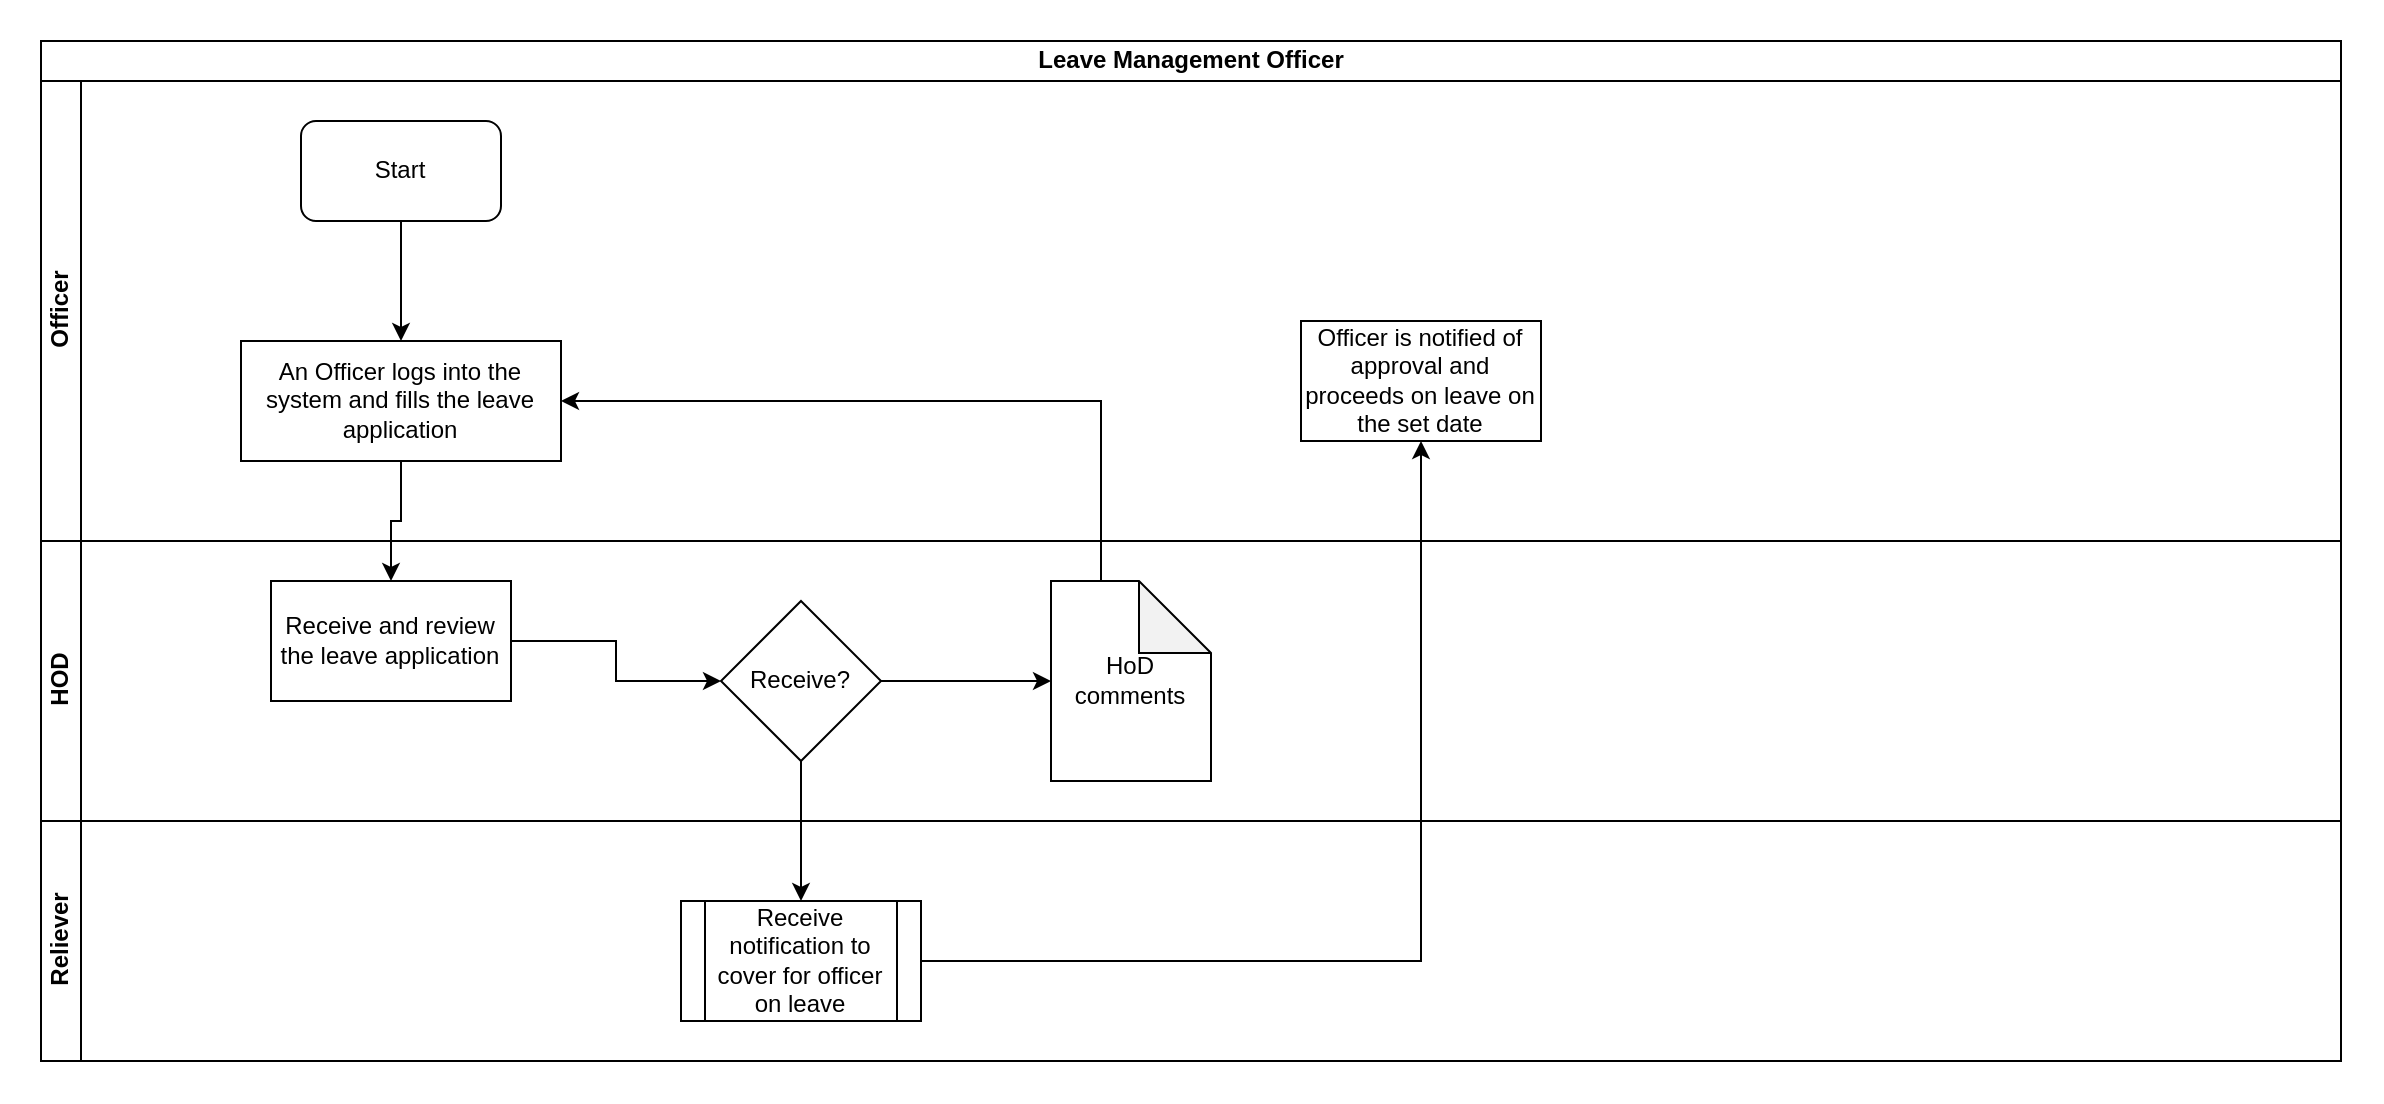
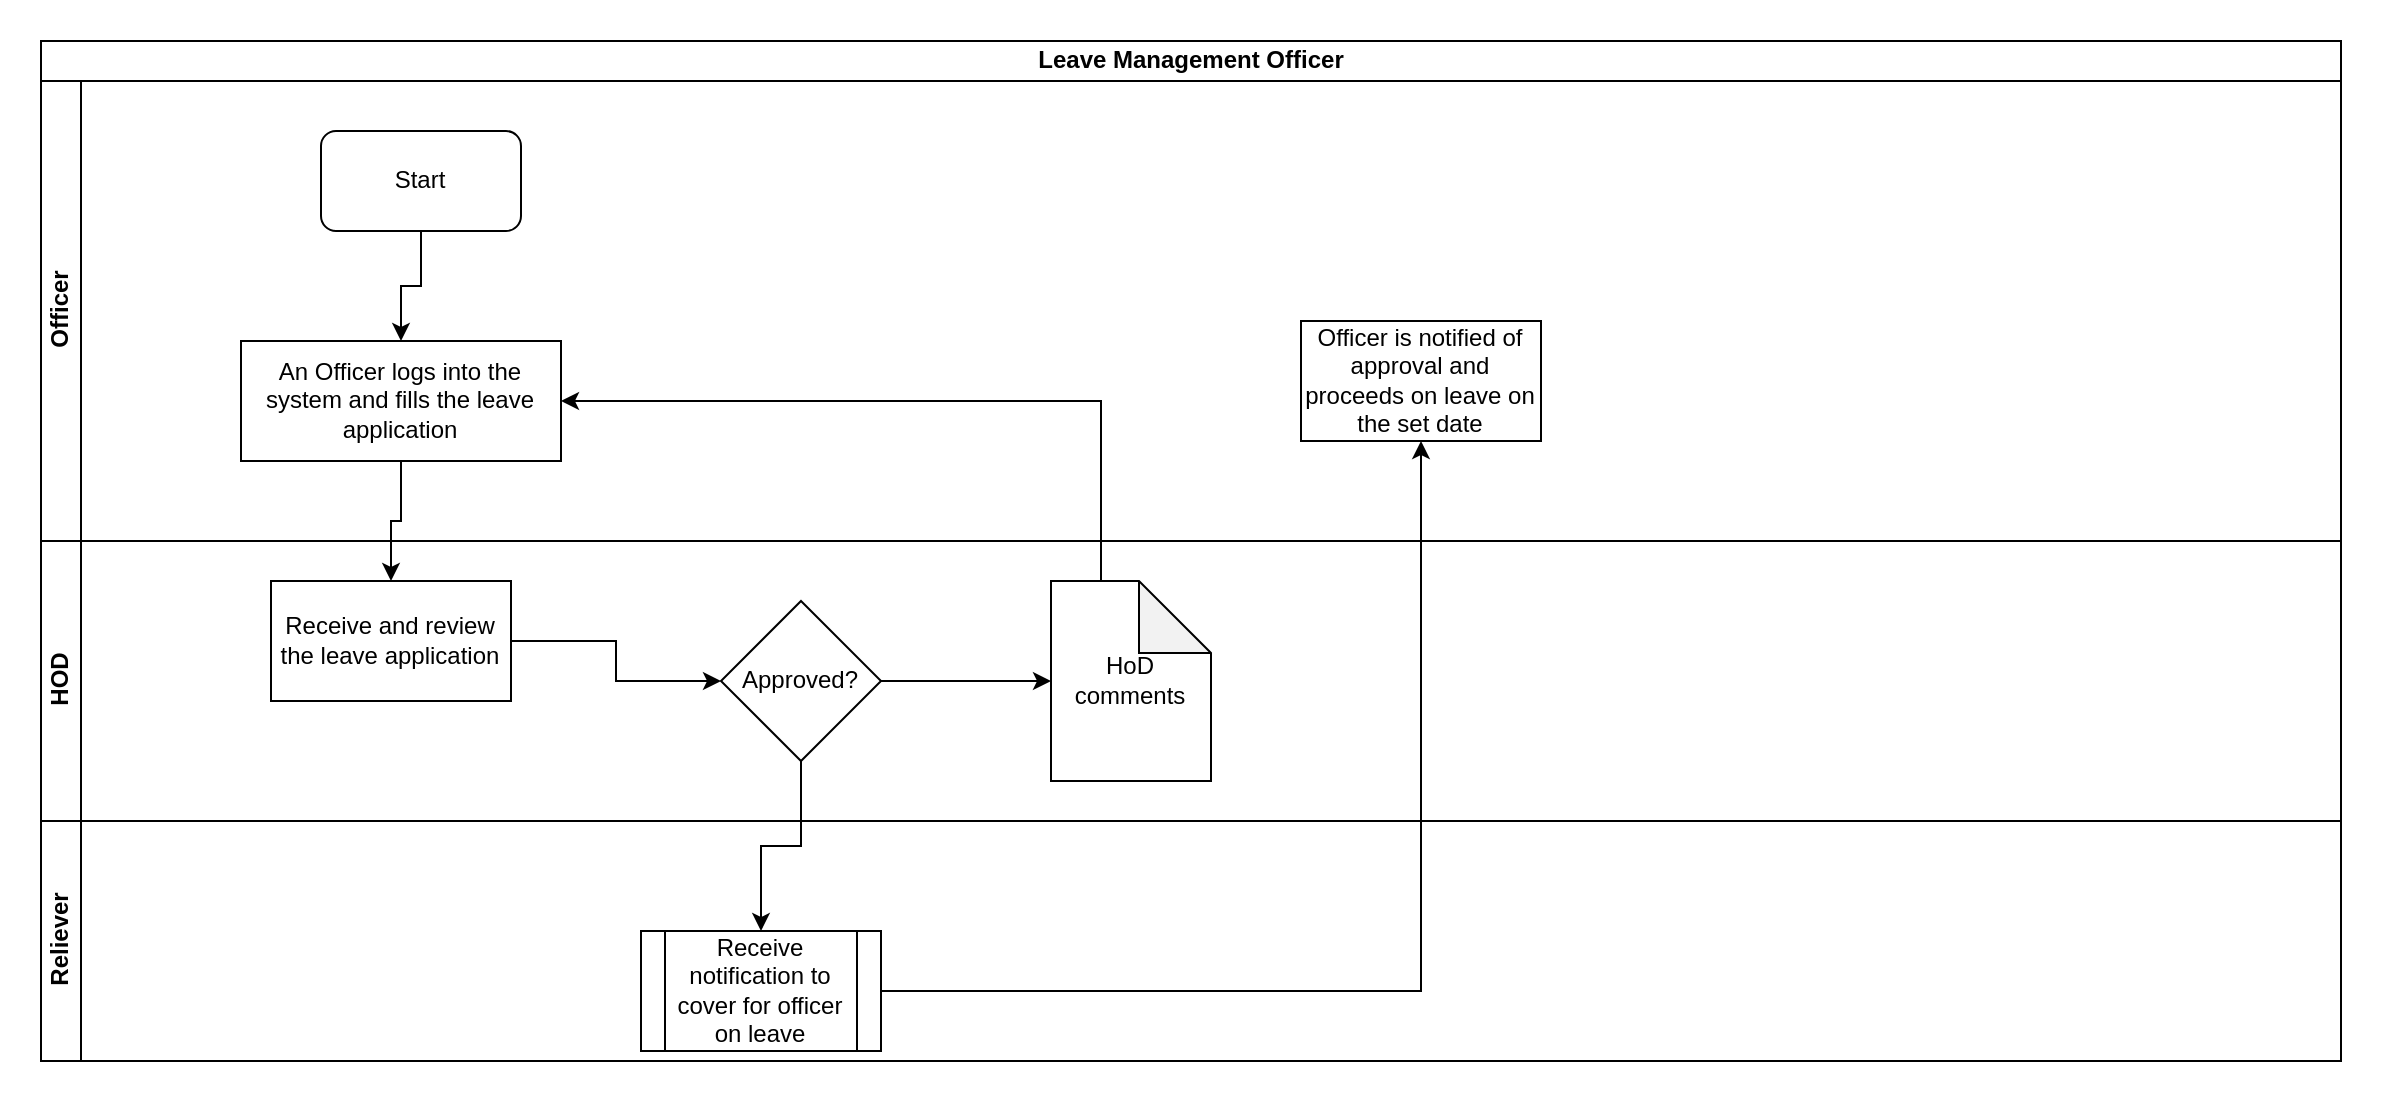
  <mxCell id="0" />
  <mxCell id="1" parent="0" />
  <mxCell id="2" value="Leave Management Officer" style="swimlane;html=1;childLayout=stackLayout;resizeParent=1;resizeParentMax=0;horizontal=1;startSize=20;horizontalStack=0;" vertex="1" parent="1"><mxGeometry x="20" y="20" width="1150" height="510" as="geometry" /></mxCell>
  <mxCell id="3" value="Officer" style="swimlane;html=1;startSize=20;horizontal=0;" vertex="1" parent="2"><mxGeometry y="20" width="1150" height="230" as="geometry" /></mxCell>
- <mxCell id="4" value="Start" style="rounded=1;whiteSpace=wrap;html=1;" vertex="1" parent="3"><mxGeometry x="130" y="20" width="100" height="50" as="geometry" /></mxCell>
+ <mxCell id="4" value="Start" style="rounded=1;whiteSpace=wrap;html=1;" vertex="1" parent="3"><mxGeometry x="140" y="25" width="100" height="50" as="geometry" /></mxCell>
  <mxCell id="5" value="An Officer logs into the system and fills the leave application" style="rounded=0;whiteSpace=wrap;html=1;" vertex="1" parent="3"><mxGeometry x="100" y="130" width="160" height="60" as="geometry" /></mxCell>
  <mxCell id="6" value="" style="edgeStyle=orthogonalEdgeStyle;rounded=0;orthogonalLoop=1;jettySize=auto;html=1;entryX=0.5;entryY=0;entryDx=0;entryDy=0;" edge="1" parent="3" source="4" target="5"><mxGeometry relative="1" as="geometry"><mxPoint x="180" y="145" as="targetPoint" /></mxGeometry></mxCell>
  <mxCell id="7" value="Officer is notified of approval and proceeds on leave on the set date" style="whiteSpace=wrap;html=1;rounded=0;" vertex="1" parent="3"><mxGeometry x="630" y="120" width="120" height="60" as="geometry" /></mxCell>
  <mxCell id="8" value="HOD" style="swimlane;html=1;startSize=20;horizontal=0;" vertex="1" parent="2"><mxGeometry y="250" width="1150" height="140" as="geometry" /></mxCell>
  <mxCell id="9" value="Receive and review the leave application" style="whiteSpace=wrap;html=1;rounded=0;" vertex="1" parent="8"><mxGeometry x="115" y="20" width="120" height="60" as="geometry" /></mxCell>
  <mxCell id="10" value="HoD comments" style="shape=note;whiteSpace=wrap;html=1;backgroundOutline=1;darkOpacity=0.05;size=36;" vertex="1" parent="8"><mxGeometry x="505" y="20" width="80" height="100" as="geometry" /></mxCell>
  <mxCell id="11" value="Reliever" style="swimlane;html=1;startSize=20;horizontal=0;" vertex="1" parent="2"><mxGeometry y="390" width="1150" height="120" as="geometry" /></mxCell>
- <mxCell id="12" value="Receive notification to cover for officer on leave" style="shape=process;whiteSpace=wrap;html=1;backgroundOutline=1;rounded=0;" vertex="1" parent="11"><mxGeometry x="320" y="40" width="120" height="60" as="geometry" /></mxCell>
+ <mxCell id="12" value="Receive notification to cover for officer on leave" style="shape=process;whiteSpace=wrap;html=1;backgroundOutline=1;rounded=0;" vertex="1" parent="11"><mxGeometry x="300" y="55" width="120" height="60" as="geometry" /></mxCell>
  <mxCell id="13" value="" style="edgeStyle=orthogonalEdgeStyle;rounded=0;orthogonalLoop=1;jettySize=auto;html=1;" edge="1" parent="2" source="5" target="9"><mxGeometry relative="1" as="geometry" /></mxCell>
  <mxCell id="14" value="" style="edgeStyle=orthogonalEdgeStyle;rounded=0;orthogonalLoop=1;jettySize=auto;html=1;entryX=1;entryY=0.5;entryDx=0;entryDy=0;" edge="1" parent="2" source="10" target="5"><mxGeometry relative="1" as="geometry"><mxPoint x="530" y="170" as="targetPoint" /><Array as="points"><mxPoint x="530" y="180" /></Array></mxGeometry></mxCell>
  <mxCell id="15" value="" style="edgeStyle=orthogonalEdgeStyle;rounded=0;orthogonalLoop=1;jettySize=auto;html=1;" edge="1" parent="2" source="12" target="7"><mxGeometry relative="1" as="geometry" /></mxCell>
  <mxCell id="16" value="" style="edgeStyle=orthogonalEdgeStyle;rounded=0;orthogonalLoop=1;jettySize=auto;html=1;entryX=0.5;entryY=0;entryDx=0;entryDy=0;" edge="1" parent="1" source="18" target="12"><mxGeometry relative="1" as="geometry"><mxPoint x="400" y="450" as="targetPoint" /></mxGeometry></mxCell>
  <mxCell id="17" value="" style="edgeStyle=orthogonalEdgeStyle;rounded=0;orthogonalLoop=1;jettySize=auto;html=1;entryX=0;entryY=0.5;entryDx=0;entryDy=0;entryPerimeter=0;" edge="1" parent="1" source="18" target="10"><mxGeometry relative="1" as="geometry"><mxPoint x="500" y="340" as="targetPoint" /></mxGeometry></mxCell>
- <mxCell id="18" value="Receive?" style="rhombus;whiteSpace=wrap;html=1;rounded=0;" vertex="1" parent="1"><mxGeometry x="360" y="300" width="80" height="80" as="geometry" /></mxCell>
+ <mxCell id="18" value="Approved?" style="rhombus;whiteSpace=wrap;html=1;rounded=0;" vertex="1" parent="1"><mxGeometry x="360" y="300" width="80" height="80" as="geometry" /></mxCell>
  <mxCell id="19" value="" style="edgeStyle=orthogonalEdgeStyle;rounded=0;orthogonalLoop=1;jettySize=auto;html=1;" edge="1" parent="1" source="9" target="18"><mxGeometry relative="1" as="geometry" /></mxCell>
